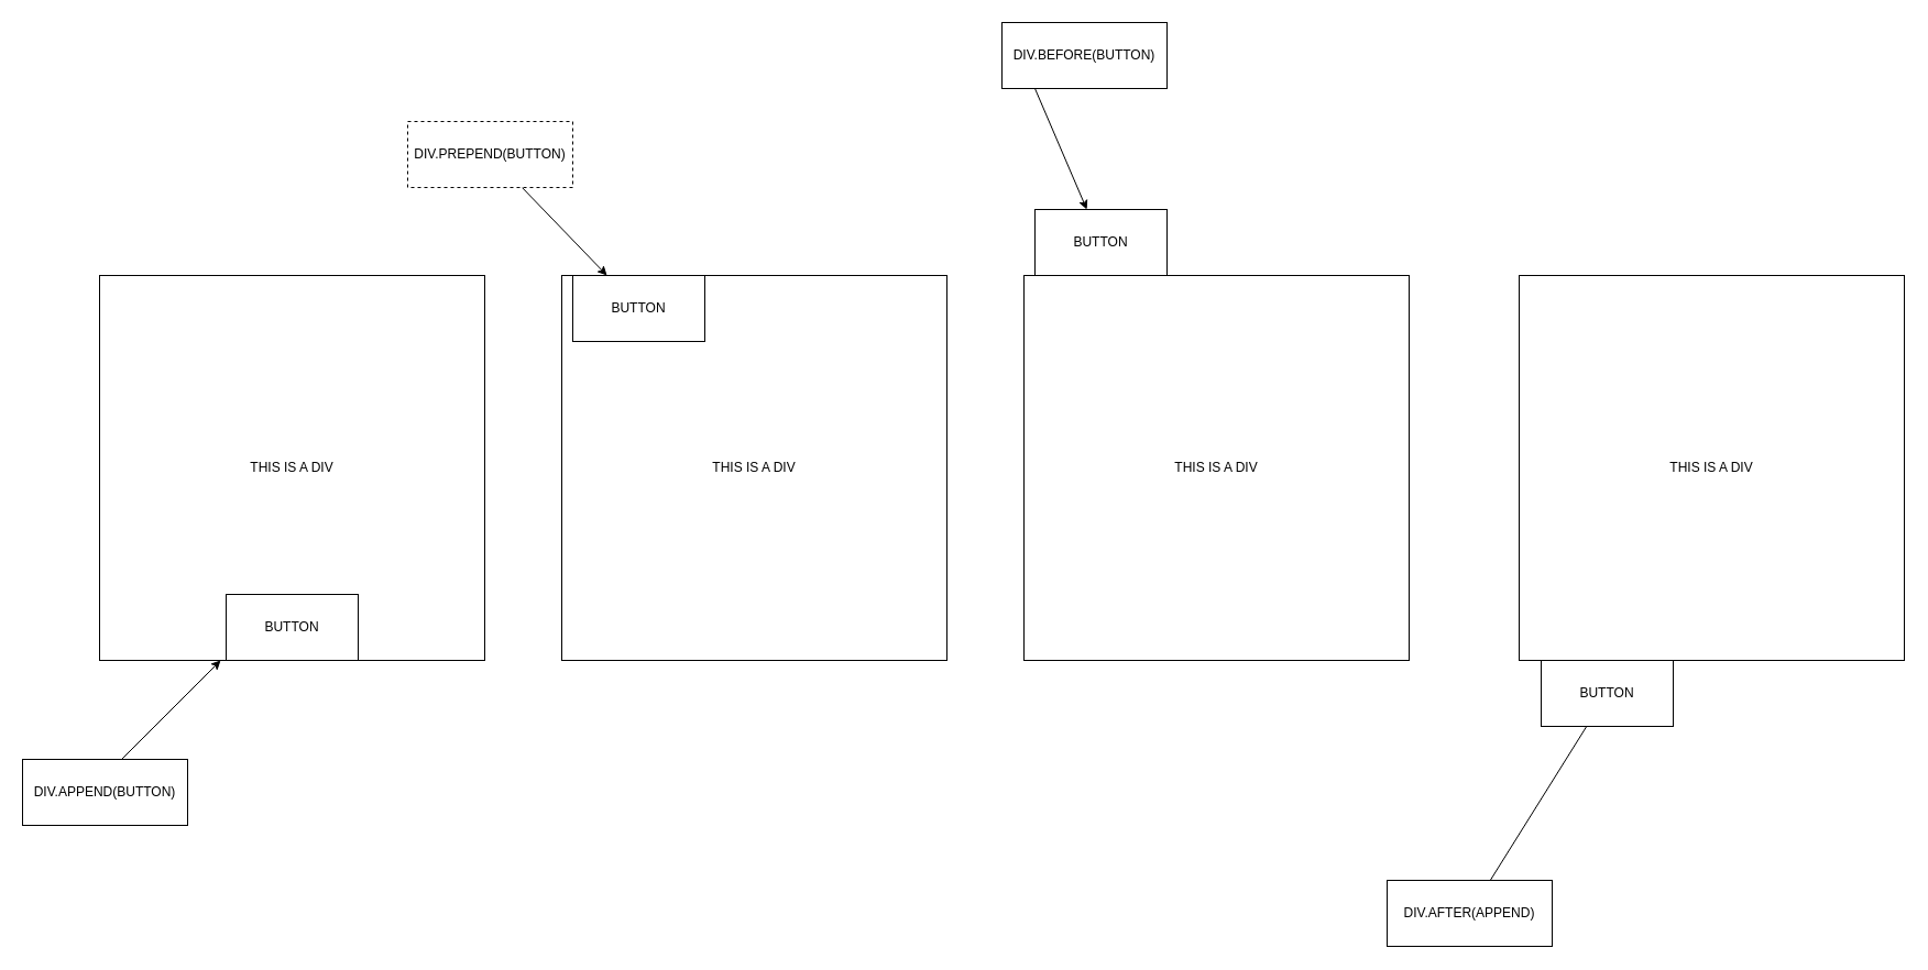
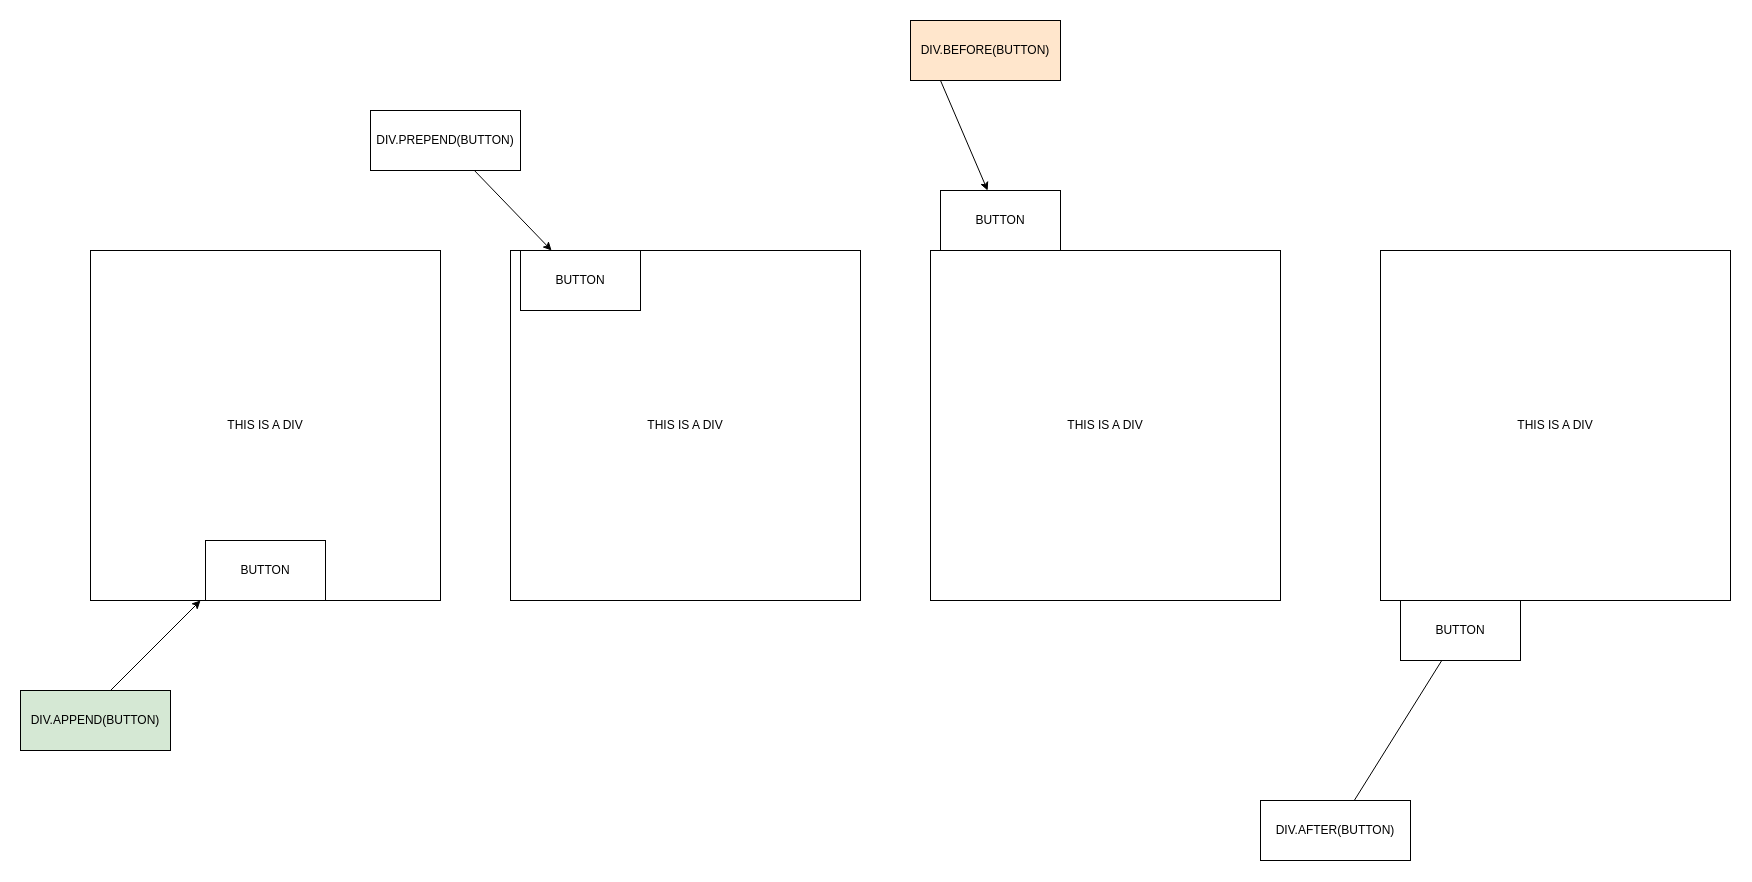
  <mxCell id="0" />
  <mxCell id="1" parent="0" />
  <mxCell id="2" value="THIS IS A DIV&lt;br&gt;" style="whiteSpace=wrap;html=1;aspect=fixed;" vertex="1" parent="1"><mxGeometry x="90" y="250" width="350" height="350" as="geometry" /></mxCell>
  <mxCell id="3" value="BUTTON" style="rounded=0;whiteSpace=wrap;html=1;" vertex="1" parent="1"><mxGeometry x="205" y="540" width="120" height="60" as="geometry" /></mxCell>
  <mxCell id="4" value="" style="endArrow=classic;html=1;" edge="1" parent="1"><mxGeometry width="50" height="50" relative="1" as="geometry"><mxPoint x="100" y="700" as="sourcePoint" /><mxPoint x="200" y="600" as="targetPoint" /></mxGeometry></mxCell>
- <mxCell id="5" value="DIV.APPEND(BUTTON)" style="rounded=0;whiteSpace=wrap;html=1;" vertex="1" parent="1"><mxGeometry x="20" y="690" width="150" height="60" as="geometry" /></mxCell>
+ <mxCell id="5" value="DIV.APPEND(BUTTON)" style="rounded=0;whiteSpace=wrap;html=1;fillColor=#d5e8d4;" vertex="1" parent="1"><mxGeometry x="20" y="690" width="150" height="60" as="geometry" /></mxCell>
  <mxCell id="6" value="THIS IS A DIV&lt;br&gt;" style="whiteSpace=wrap;html=1;aspect=fixed;" vertex="1" parent="1"><mxGeometry x="510" y="250" width="350" height="350" as="geometry" /></mxCell>
  <mxCell id="7" value="BUTTON" style="rounded=0;whiteSpace=wrap;html=1;" vertex="1" parent="1"><mxGeometry x="520" y="250" width="120" height="60" as="geometry" /></mxCell>
  <mxCell id="8" value="" style="endArrow=classic;html=1;" edge="1" parent="1" source="9" target="7"><mxGeometry width="50" height="50" relative="1" as="geometry"><mxPoint x="520" y="700" as="sourcePoint" /><mxPoint x="620" y="600" as="targetPoint" /></mxGeometry></mxCell>
- <mxCell id="9" value="DIV.PREPEND(BUTTON)" style="rounded=0;whiteSpace=wrap;html=1;dashed=1;" vertex="1" parent="1"><mxGeometry x="370" y="110" width="150" height="60" as="geometry" /></mxCell>
+ <mxCell id="9" value="DIV.PREPEND(BUTTON)" style="rounded=0;whiteSpace=wrap;html=1;" vertex="1" parent="1"><mxGeometry x="370" y="110" width="150" height="60" as="geometry" /></mxCell>
  <mxCell id="10" value="THIS IS A DIV&lt;br&gt;" style="whiteSpace=wrap;html=1;aspect=fixed;" vertex="1" parent="1"><mxGeometry x="930" y="250" width="350" height="350" as="geometry" /></mxCell>
  <mxCell id="11" value="BUTTON" style="rounded=0;whiteSpace=wrap;html=1;" vertex="1" parent="1"><mxGeometry x="940" y="190" width="120" height="60" as="geometry" /></mxCell>
  <mxCell id="12" value="" style="endArrow=classic;html=1;" edge="1" parent="1" target="11"><mxGeometry width="50" height="50" relative="1" as="geometry"><mxPoint x="940" y="80" as="sourcePoint" /><mxPoint x="1080" y="120" as="targetPoint" /></mxGeometry></mxCell>
- <mxCell id="13" value="DIV.BEFORE(BUTTON)" style="rounded=0;whiteSpace=wrap;html=1;" vertex="1" parent="1"><mxGeometry x="910" y="20" width="150" height="60" as="geometry" /></mxCell>
+ <mxCell id="13" value="DIV.BEFORE(BUTTON)" style="rounded=0;whiteSpace=wrap;html=1;fillColor=#ffe6cc;" vertex="1" parent="1"><mxGeometry x="910" y="20" width="150" height="60" as="geometry" /></mxCell>
  <mxCell id="14" value="THIS IS A DIV&lt;br&gt;" style="whiteSpace=wrap;html=1;aspect=fixed;" vertex="1" parent="1"><mxGeometry x="1380" y="250" width="350" height="350" as="geometry" /></mxCell>
  <mxCell id="15" value="" style="endArrow=classic;html=1;startArrow=none;" edge="1" parent="1" source="18"><mxGeometry width="50" height="50" relative="1" as="geometry"><mxPoint x="1390" y="700" as="sourcePoint" /><mxPoint x="1490" y="600" as="targetPoint" /></mxGeometry></mxCell>
- <mxCell id="16" value="DIV.AFTER(APPEND)" style="rounded=0;whiteSpace=wrap;html=1;" vertex="1" parent="1"><mxGeometry x="1260" y="800" width="150" height="60" as="geometry" /></mxCell>
+ <mxCell id="16" value="DIV.AFTER(BUTTON)" style="rounded=0;whiteSpace=wrap;html=1;" vertex="1" parent="1"><mxGeometry x="1260" y="800" width="150" height="60" as="geometry" /></mxCell>
  <mxCell id="17" value="" style="endArrow=none;html=1;" edge="1" parent="1" source="16" target="18"><mxGeometry width="50" height="50" relative="1" as="geometry"><mxPoint x="1390" y="700" as="sourcePoint" /><mxPoint x="1490" y="600" as="targetPoint" /></mxGeometry></mxCell>
  <mxCell id="18" value="BUTTON" style="rounded=0;whiteSpace=wrap;html=1;" vertex="1" parent="1"><mxGeometry x="1400" y="600" width="120" height="60" as="geometry" /></mxCell>
